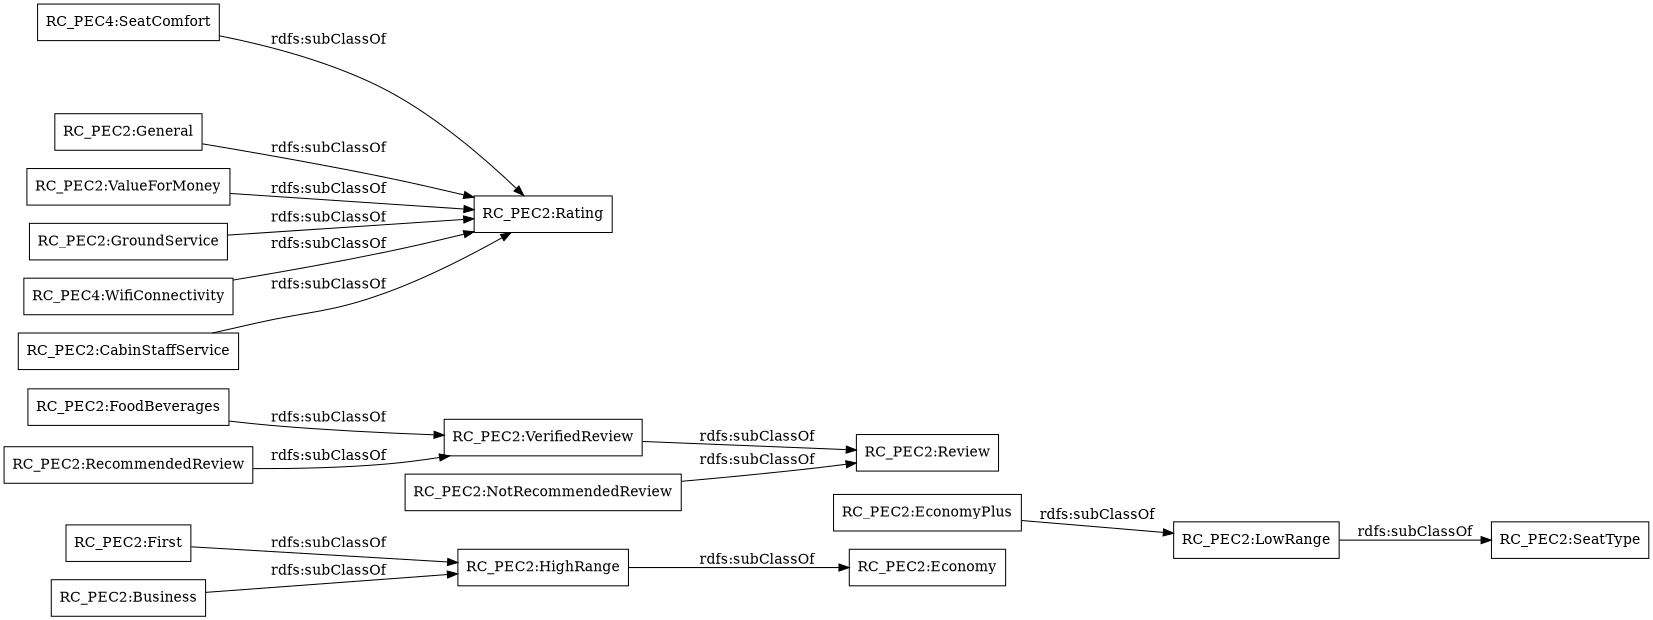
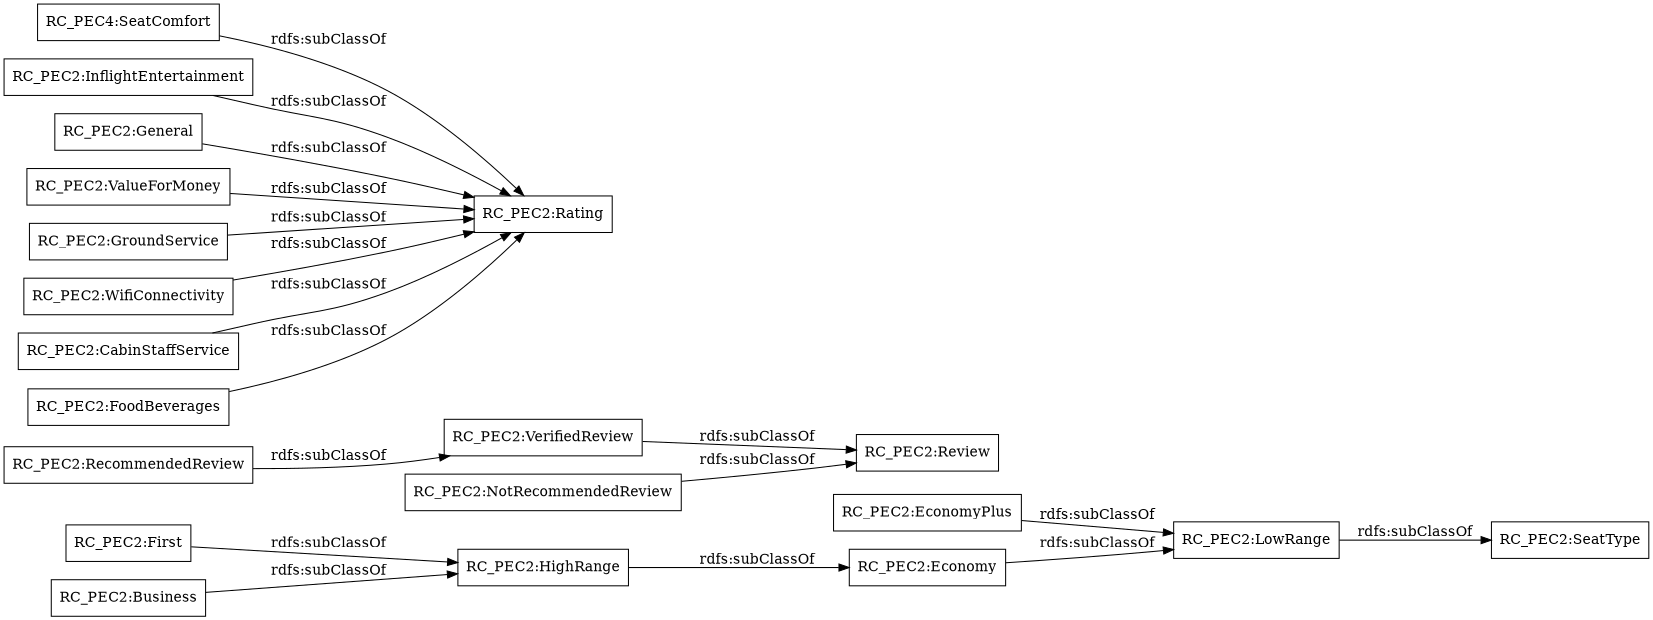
  digraph {
    rankdir=LR
    node [color=black shape=rectangle]
    "RC_PEC2:EconomyPlus"
    "RC_PEC2:LowRange"
    "RC_PEC2:SeatType"
    "RC_PEC2:FoodBeverages"
    "RC_PEC2:Rating"
    "RC_PEC2:VerifiedReview"
    "RC_PEC2:Review"
    "RC_PEC2:HighRange"
    "RC_PEC2:Economy"
-   "RC_PEC2:WifiConnectivity" [label="RC_PEC4:WifiConnectivity"]
+   "RC_PEC2:WifiConnectivity"
    "RC_PEC2:CabinStaffService"
    n12 [label="RC_PEC4:SeatComfort"]
+   "RC_PEC2:InflightEntertainment"
    "RC_PEC2:First"
    "RC_PEC2:NotRecommendedReview"
    "RC_PEC2:General"
    "RC_PEC2:Business"
    "RC_PEC2:ValueForMoney"
    "RC_PEC2:RecommendedReview"
    "RC_PEC2:GroundService"
    "RC_PEC2:EconomyPlus" -> "RC_PEC2:LowRange" [label="rdfs:subClassOf"]
    "RC_PEC2:LowRange" -> "RC_PEC2:SeatType" [label="rdfs:subClassOf"]
-   "RC_PEC2:FoodBeverages" -> "RC_PEC2:VerifiedReview" [label="rdfs:subClassOf"]
+   "RC_PEC2:FoodBeverages" -> "RC_PEC2:Rating" [label="rdfs:subClassOf"]
    "RC_PEC2:VerifiedReview" -> "RC_PEC2:Review" [label="rdfs:subClassOf"]
    "RC_PEC2:HighRange" -> "RC_PEC2:Economy" [label="rdfs:subClassOf"]
+   "RC_PEC2:Economy" -> "RC_PEC2:LowRange" [label="rdfs:subClassOf"]
    "RC_PEC2:WifiConnectivity" -> "RC_PEC2:Rating" [label="rdfs:subClassOf"]
    "RC_PEC2:CabinStaffService" -> "RC_PEC2:Rating" [label="rdfs:subClassOf"]
    n12 -> "RC_PEC2:Rating" [label="rdfs:subClassOf"]
+   "RC_PEC2:InflightEntertainment" -> "RC_PEC2:Rating" [label="rdfs:subClassOf"]
    "RC_PEC2:First" -> "RC_PEC2:HighRange" [label="rdfs:subClassOf"]
    "RC_PEC2:NotRecommendedReview" -> "RC_PEC2:Review" [label="rdfs:subClassOf"]
    "RC_PEC2:General" -> "RC_PEC2:Rating" [label="rdfs:subClassOf"]
    "RC_PEC2:Business" -> "RC_PEC2:HighRange" [label="rdfs:subClassOf"]
    "RC_PEC2:ValueForMoney" -> "RC_PEC2:Rating" [label="rdfs:subClassOf"]
    "RC_PEC2:RecommendedReview" -> "RC_PEC2:VerifiedReview" [label="rdfs:subClassOf"]
    "RC_PEC2:GroundService" -> "RC_PEC2:Rating" [label="rdfs:subClassOf"]
  }
